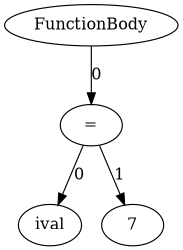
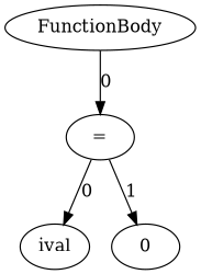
  strict digraph {
    n1 [label=FunctionBody]
    n2 [label="="]
    n3 [label=ival]
-   n4 [label=7]
+   n4 [label=0]
    n1 -> n2 [label=0]
    n2 -> n3 [label=0]
    n2 -> n4 [label=1]
  }
